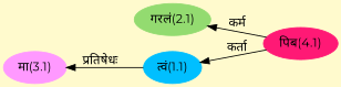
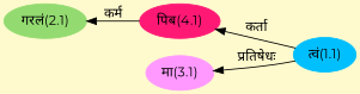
  digraph {
    bgcolor=lemonchiffon1
    compound=true
    fontname=Montserrat
    rankdir=LR
    node [fontname=Montserrat style=filled]
    edge [dir=back fontname=Montserrat]
    n1 [color="#00BFFF" label="त्वं(1.1)"]
    n2 [color="#FF1975" label="पिब(4.1)"]
    n3 [color="#93DB70" label="गरलं(2.1)"]
    n4 [color="#FF99FF" label="मा(3.1)"]
-   n1 -> n2 [label="कर्ता"]
+   n2 -> n1 [label="कर्ता"]
    n3 -> n2 [label="कर्म"]
    n4 -> n1 [label="प्रतिषेधः"]
  }
